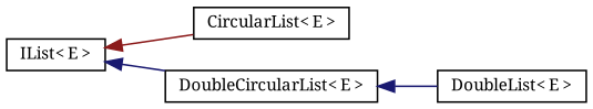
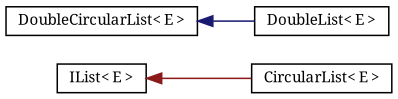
  digraph {
    fontname="Noto Serif"
    rankdir=LR
    node [color=black fillcolor=white fontname="Noto Serif" fontsize=10 shape=record style=filled]
    edge [color=midnightblue dir=back fontname="Noto Serif" fontsize=10 labelfontname=Helvetica labelfontsize=10 style=solid]
    n1 [height=0.2 label="IList\< E \>" width=0.4]
    n2 [height=0.2 label="CircularList\< E \>" width=0.4]
    n3 [height=0.2 label="DoubleCircularList\< E \>" width=0.4]
    n4 [height=0.2 label="DoubleList\< E \>" width=0.4]
    n1 -> n2 [color=firebrick4]
-   n1 -> n3
    n3 -> n4
  }
